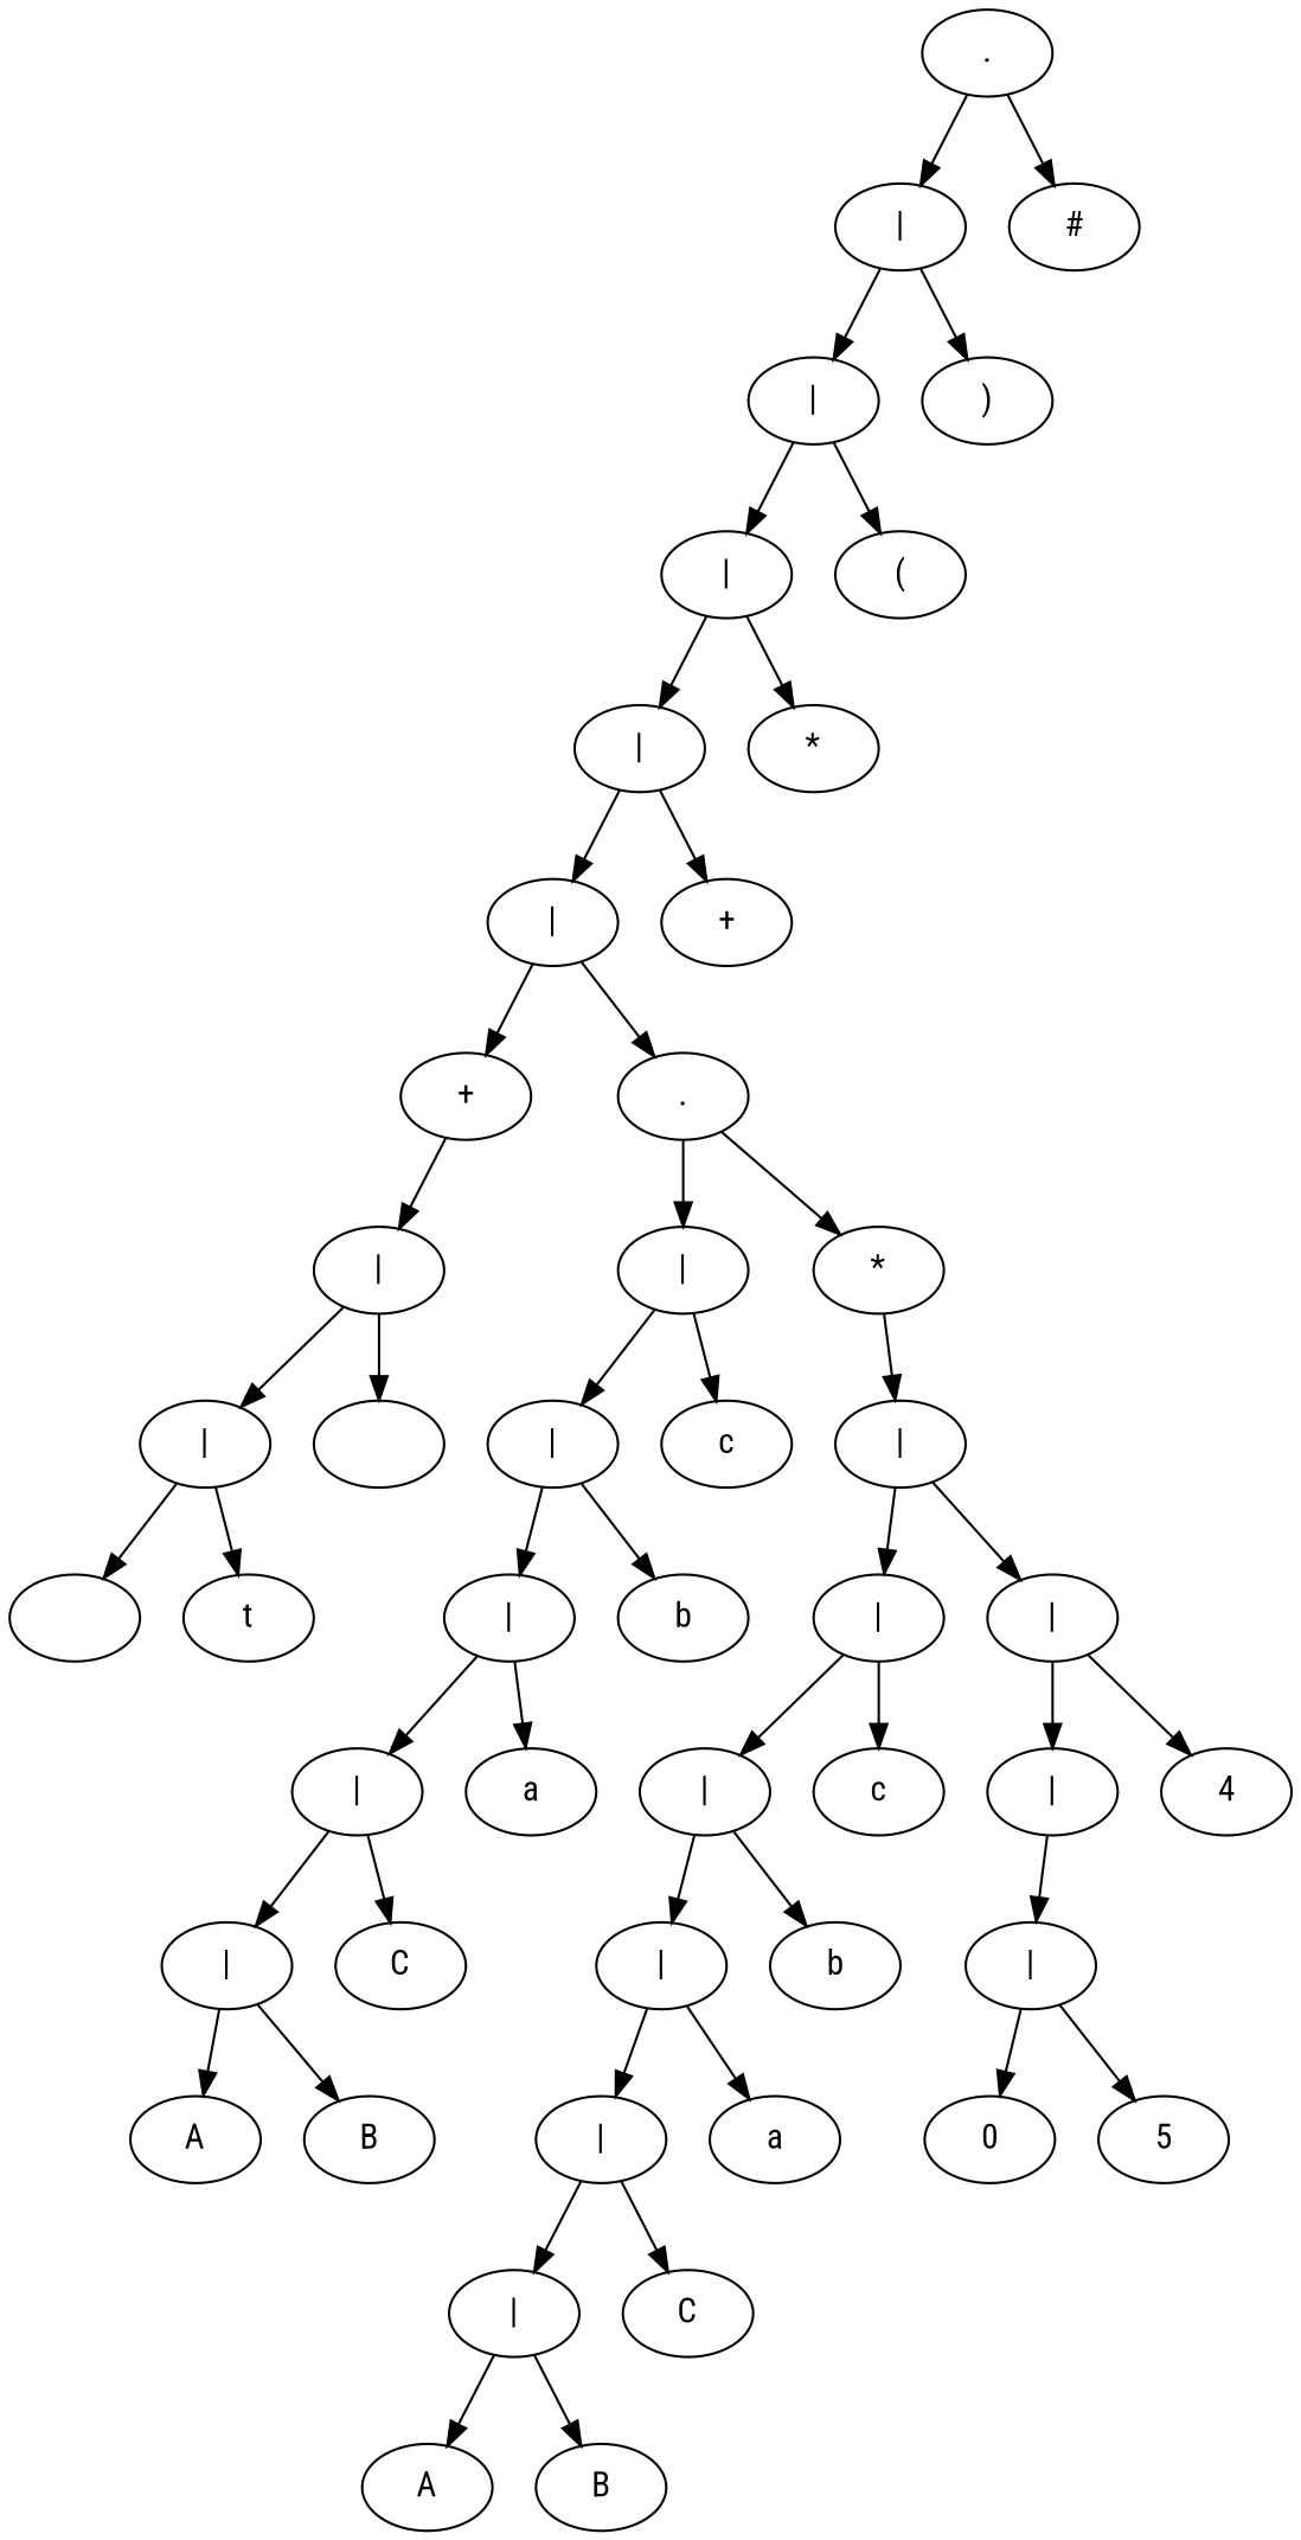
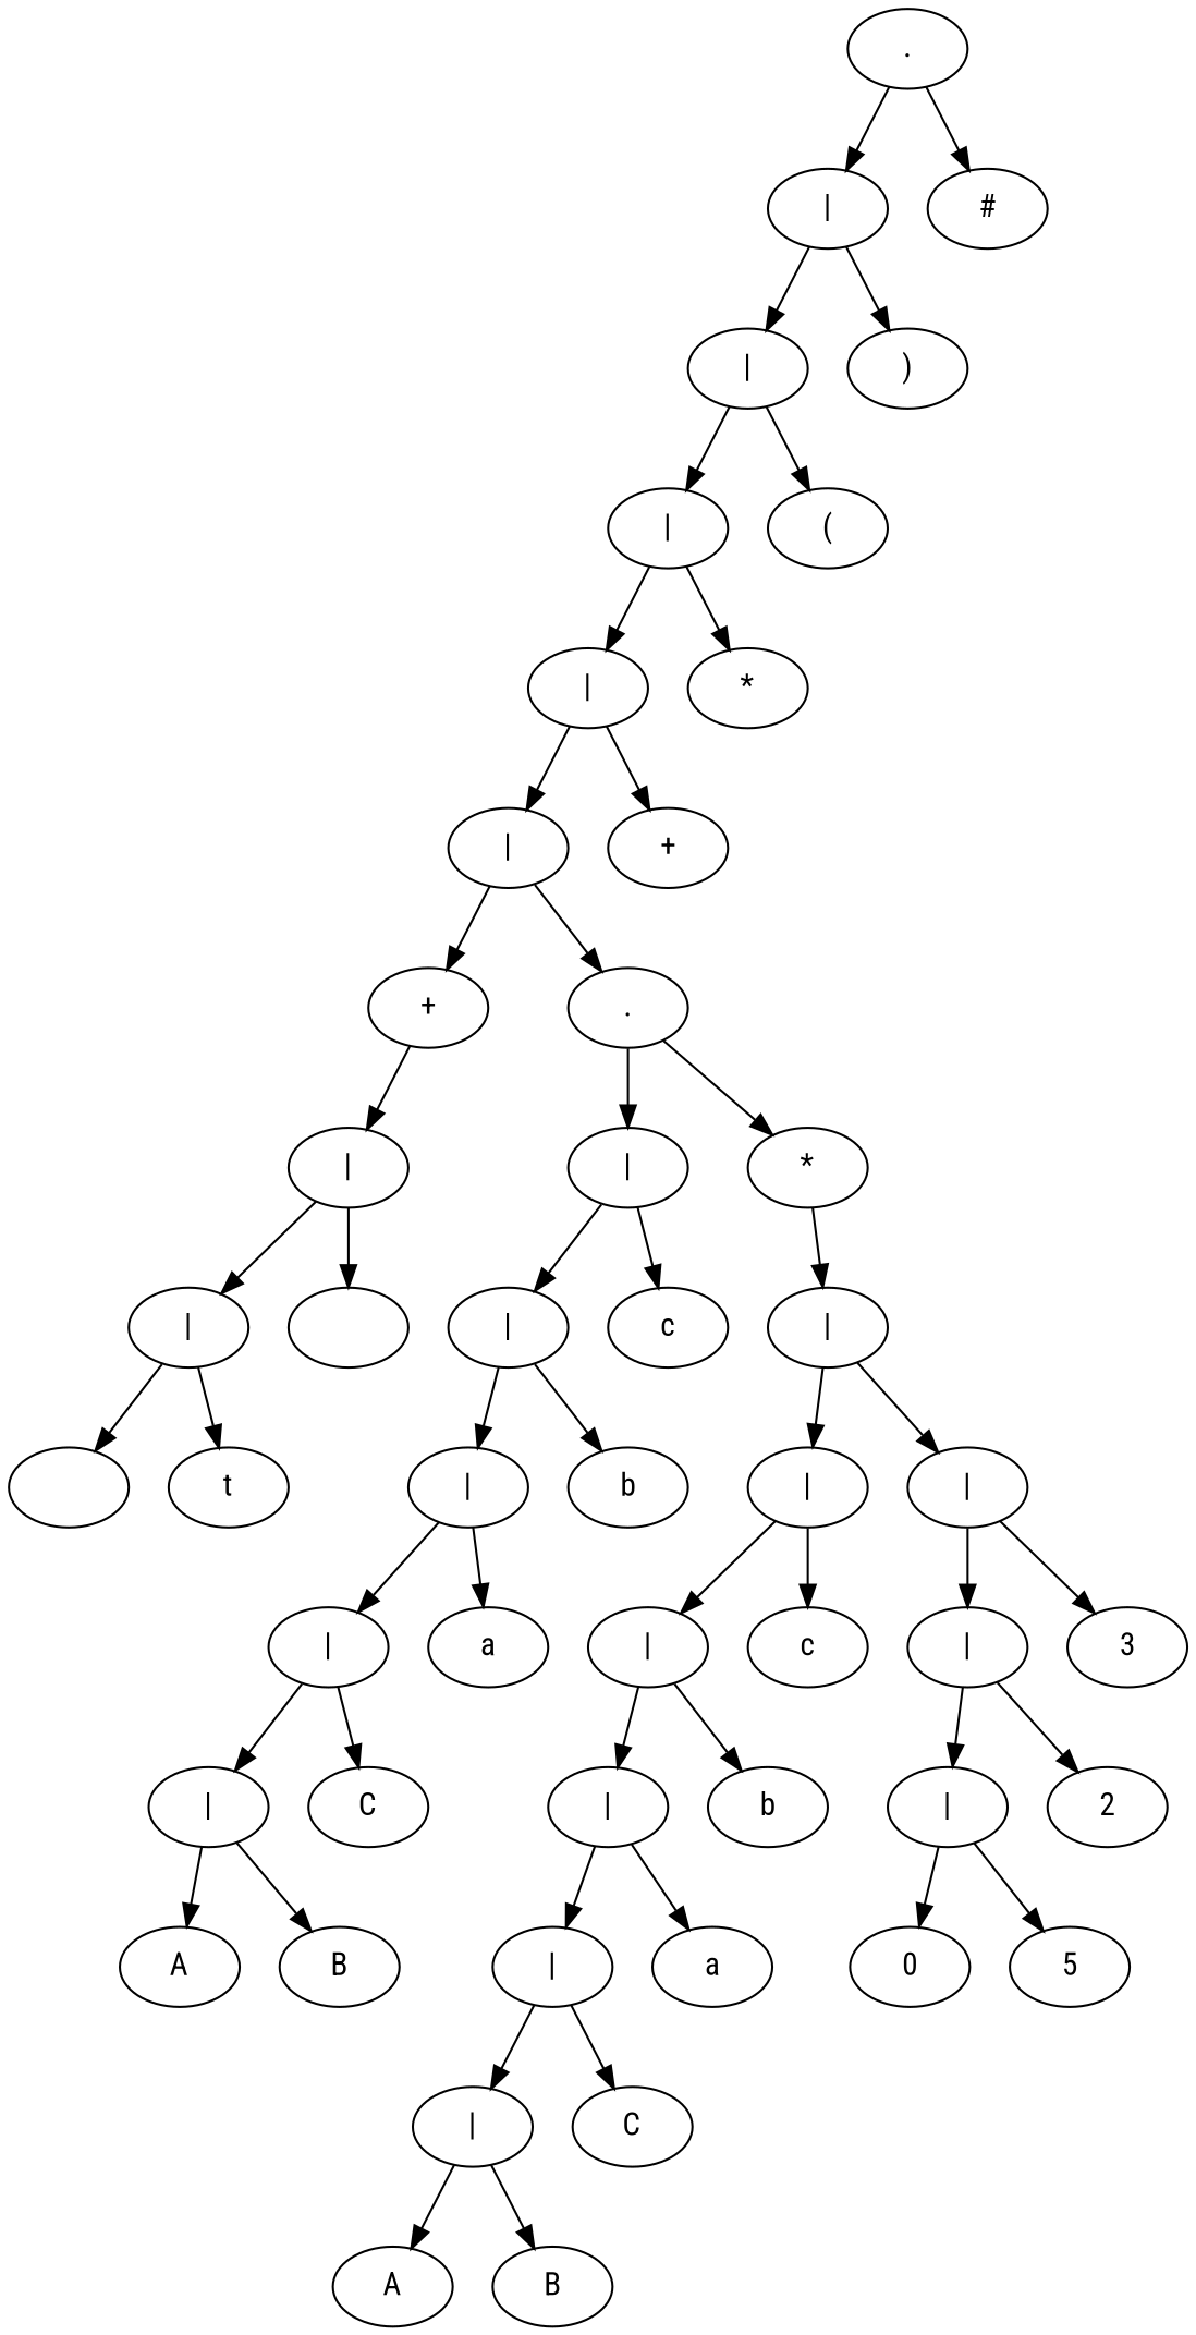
  digraph {
    fontname="Roboto Condensed"
    node [fontname="Roboto Condensed"]
    edge [fontname="Roboto Condensed"]
    n1 [label="."]
    n2 [label="|"]
    n3 [label="#"]
    n4 [label="|"]
    n5 [label=")"]
    n6 [label="|"]
    n7 [label="("]
    n8 [label="|"]
    n9 [label="*"]
    n10 [label="|"]
    n11 [label="+"]
    n12 [label="+"]
    n13 [label="."]
    n14 [label="|"]
    n15 [label="|"]
    n16 [label="*"]
    n17 [label="|"]
    n18 [label="\n"]
    n19 [label=" "]
    n20 [label="\t"]
    n21 [label="|"]
    n22 [label=c]
    n23 [label="|"]
    n24 [label="|"]
    n25 [label=b]
    n26 [label="|"]
    n27 [label=a]
    n28 [label="|"]
    n29 [label=C]
    n30 [label=A]
    n31 [label=B]
    n32 [label="|"]
    n33 [label="|"]
    n34 [label="|"]
    n35 [label=c]
    n36 [label="|"]
-   n37 [label=4]
+   n37 [label=3]
    n38 [label="|"]
    n39 [label=b]
    n40 [label="|"]
    n41 [label=a]
    n42 [label="|"]
    n43 [label=C]
    n44 [label=A]
    n45 [label=B]
    n46 [label="|"]
+   n47 [label=2]
    n48 [label=0]
    n49 [label=5]
    n1 -> n2
    n1 -> n3
    n2 -> n4
    n2 -> n5
    n4 -> n6
    n4 -> n7
    n6 -> n8
    n6 -> n9
    n8 -> n10
    n8 -> n11
    n10 -> n12
    n10 -> n13
    n12 -> n14
    n13 -> n15
    n13 -> n16
    n14 -> n17
    n14 -> n18
    n15 -> n21
    n15 -> n22
    n16 -> n23
    n17 -> n19
    n17 -> n20
    n21 -> n24
    n21 -> n25
    n23 -> n32
    n23 -> n33
    n24 -> n26
    n24 -> n27
    n26 -> n28
    n26 -> n29
    n28 -> n30
    n28 -> n31
    n32 -> n34
    n32 -> n35
    n33 -> n36
    n33 -> n37
    n34 -> n38
    n34 -> n39
    n36 -> n46
+   n36 -> n47
    n38 -> n40
    n38 -> n41
    n40 -> n42
    n40 -> n43
    n42 -> n44
    n42 -> n45
    n46 -> n48
    n46 -> n49
  }
